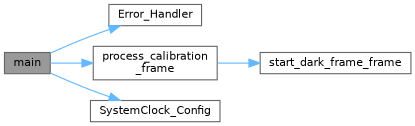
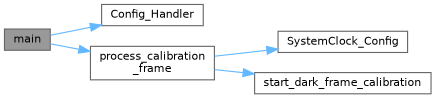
  digraph {
    rankdir=LR
    node [color=grey40 fillcolor=white fontname=Helvetica fontsize=10 shape=box style=filled]
    edge [color=steelblue1 fontname=Helvetica fontsize=10 labelfontname=Helvetica labelfontsize=10 style=solid]
    n1 [color=gray40 fillcolor=grey60 fontcolor=black height=0.2 label=main width=0.4]
-   n2 [height=0.2 label=Error_Handler width=0.4]
+   n2 [height=0.2 label=Config_Handler width=0.4]
    n3 [height=0.2 label="process_calibration\l_frame" width=0.4]
    n4 [height=0.2 label=SystemClock_Config width=0.4]
-   n5 [height=0.2 label=start_dark_frame_frame width=0.4]
+   n5 [height=0.2 label=start_dark_frame_calibration width=0.4]
    n1 -> n2
    n1 -> n3
-   n1 -> n4
+   n3 -> n4
    n3 -> n5
  }
